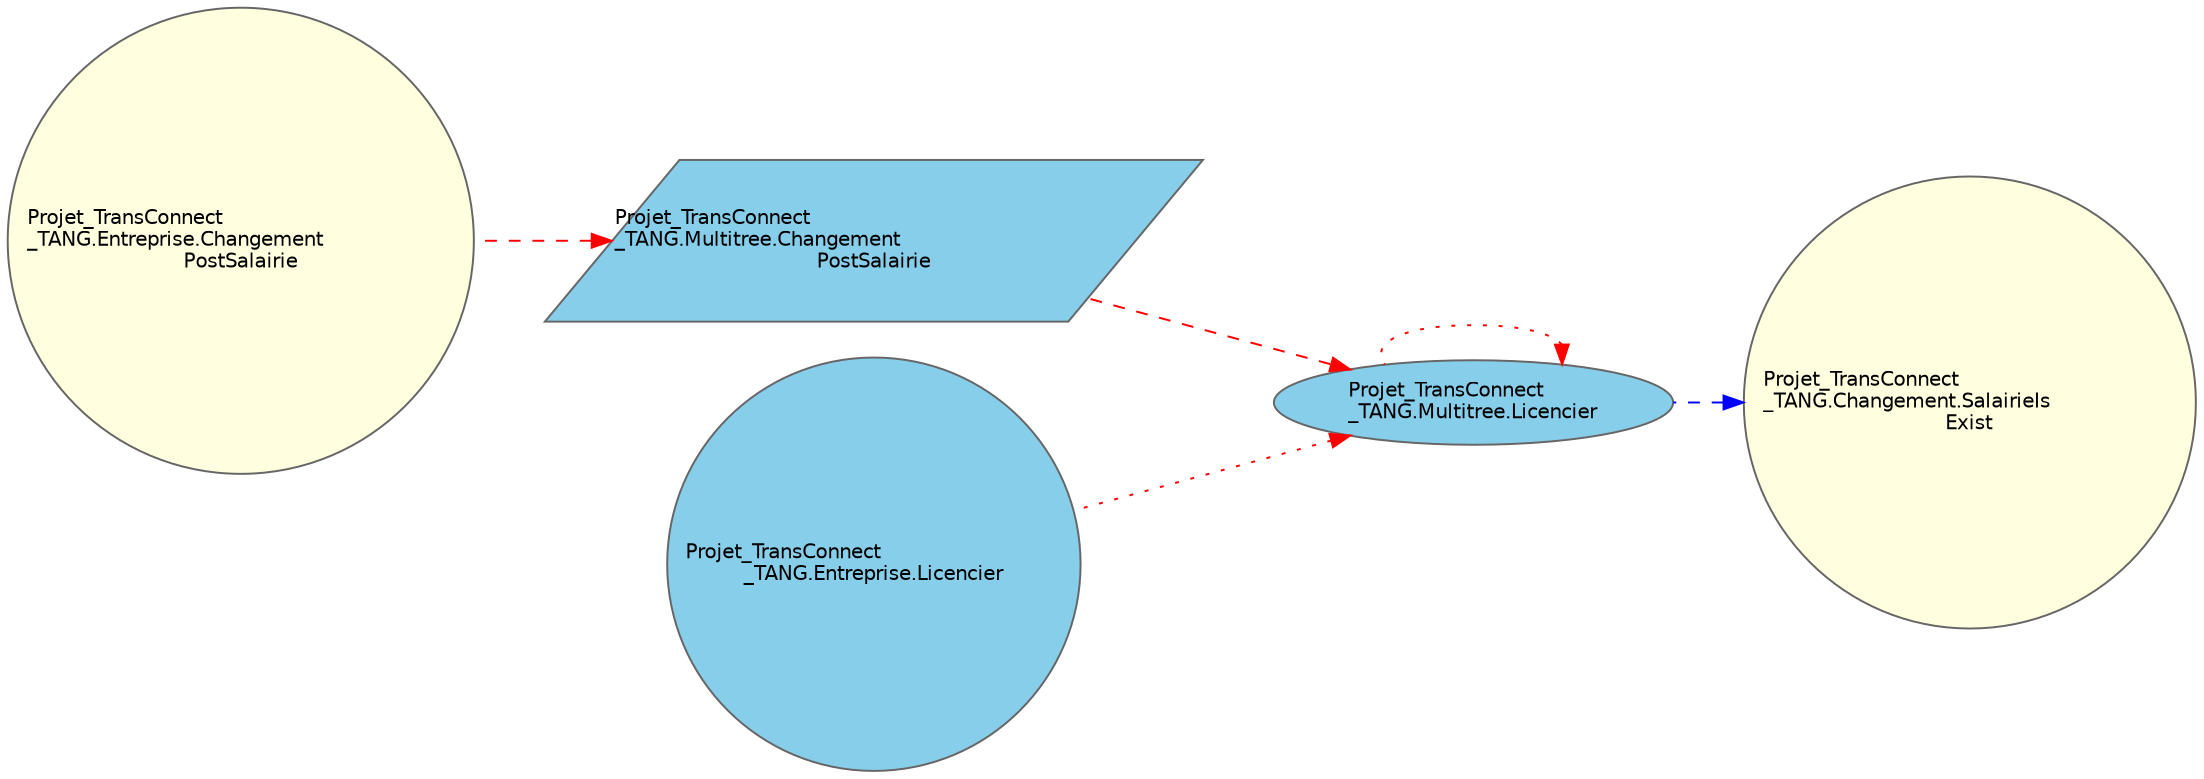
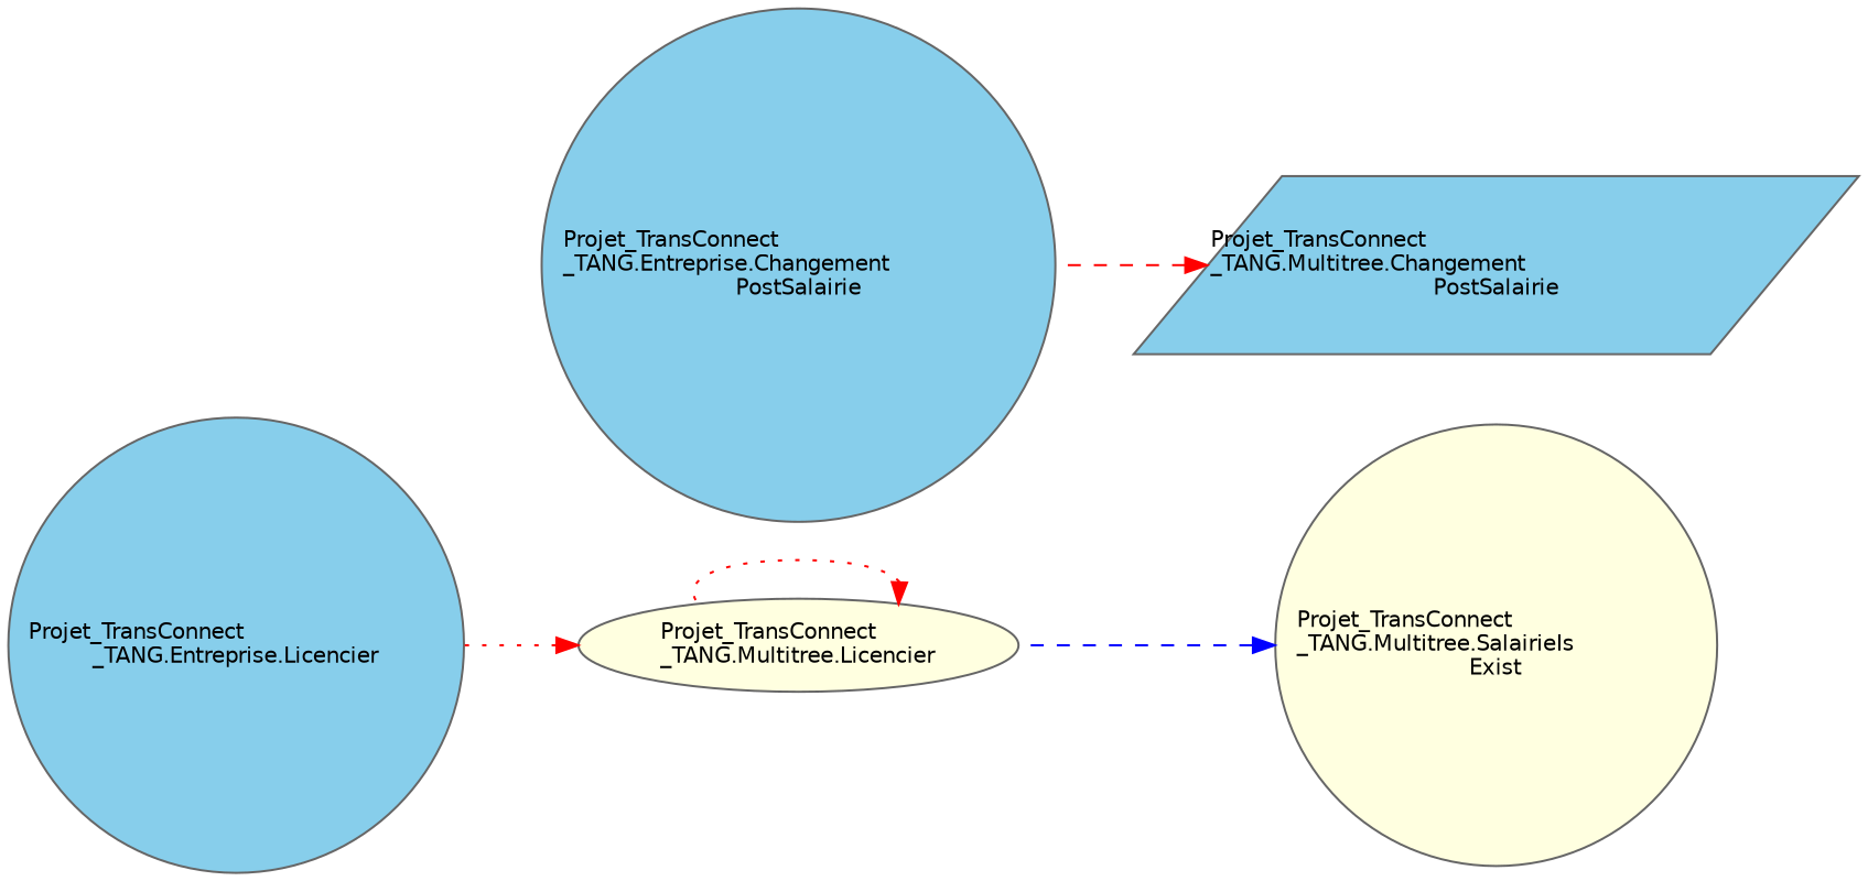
  digraph {
    rankdir=RL
    node [color=grey40 fillcolor=skyblue fontname=Helvetica fontsize=10 shape=circle style=filled]
    edge [color=red dir=back fontname=Helvetica fontsize=10 labelfontname=Helvetica labelfontsize=10 style=dashed]
-   n1 [color=gray40 fillcolor=lightyellow fontcolor=black height=0.2 label="Projet_TransConnect\l_TANG.Changement.SalairieIs\lExist" width=0.4]
-   n2 [height=0.2 label="Projet_TransConnect\l_TANG.Multitree.Licencier" shape=ellipse width=0.4]
+   n1 [color=gray40 fillcolor=lightyellow fontcolor=black height=0.2 label="Projet_TransConnect\l_TANG.Multitree.SalairieIs\lExist" width=0.4]
+   n2 [fillcolor=lightyellow height=0.2 label="Projet_TransConnect\l_TANG.Multitree.Licencier" shape=ellipse width=0.4]
    n3 [height=0.2 label="Projet_TransConnect\l_TANG.Multitree.Changement\lPostSalairie" shape=parallelogram width=0.4]
    n4 [height=0.2 label="Projet_TransConnect\l_TANG.Entreprise.Licencier" width=0.4]
-   n5 [fillcolor=lightyellow height=0.2 label="Projet_TransConnect\l_TANG.Entreprise.Changement\lPostSalairie" width=0.4]
+   n5 [height=0.2 label="Projet_TransConnect\l_TANG.Entreprise.Changement\lPostSalairie" width=0.4]
    n1 -> n2 [color=blue]
    n2 -> n2 [style=dotted]
-   n2 -> n3
    n2 -> n4 [style=dotted]
    n3 -> n5
  }
